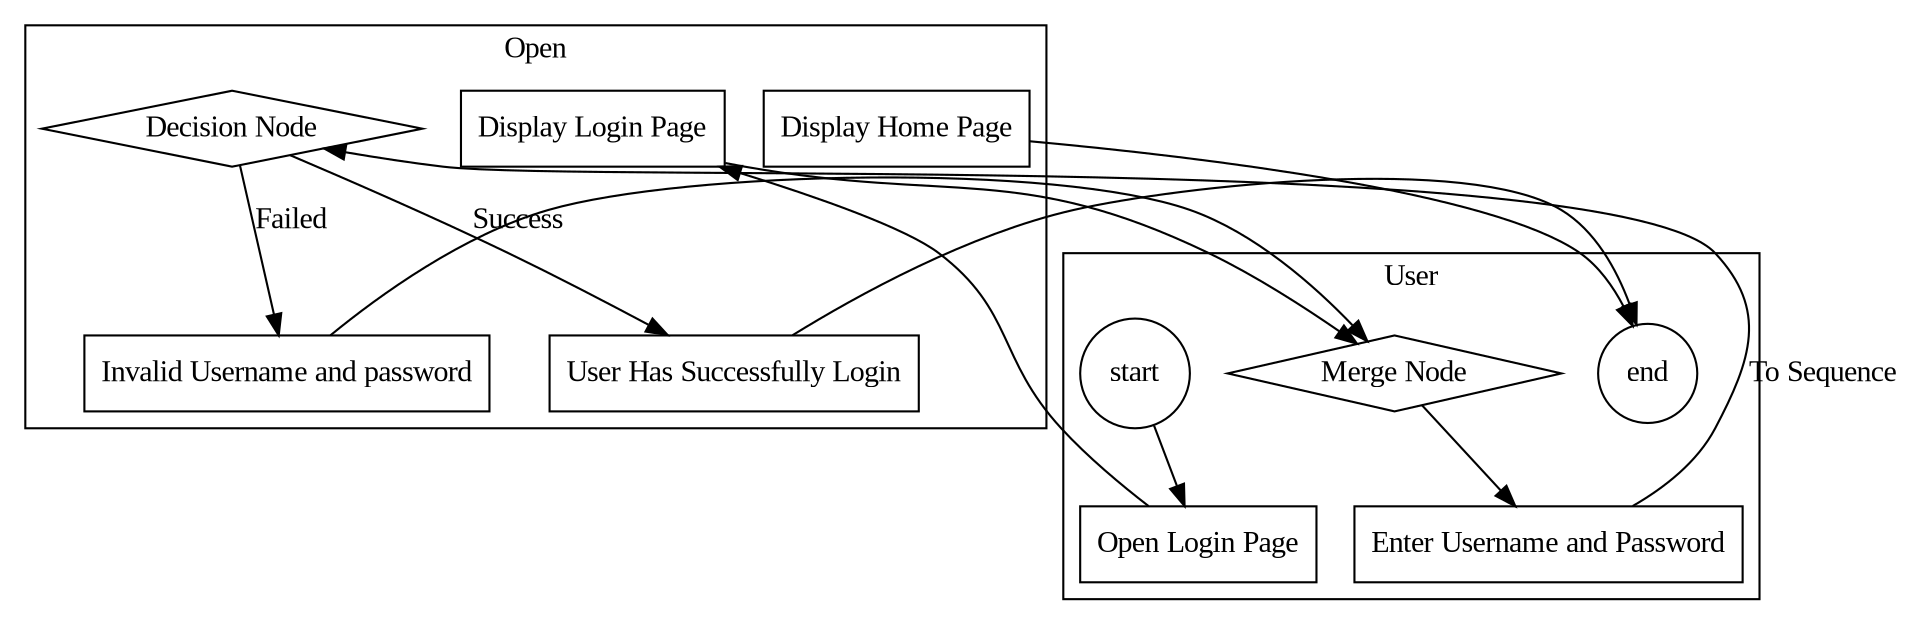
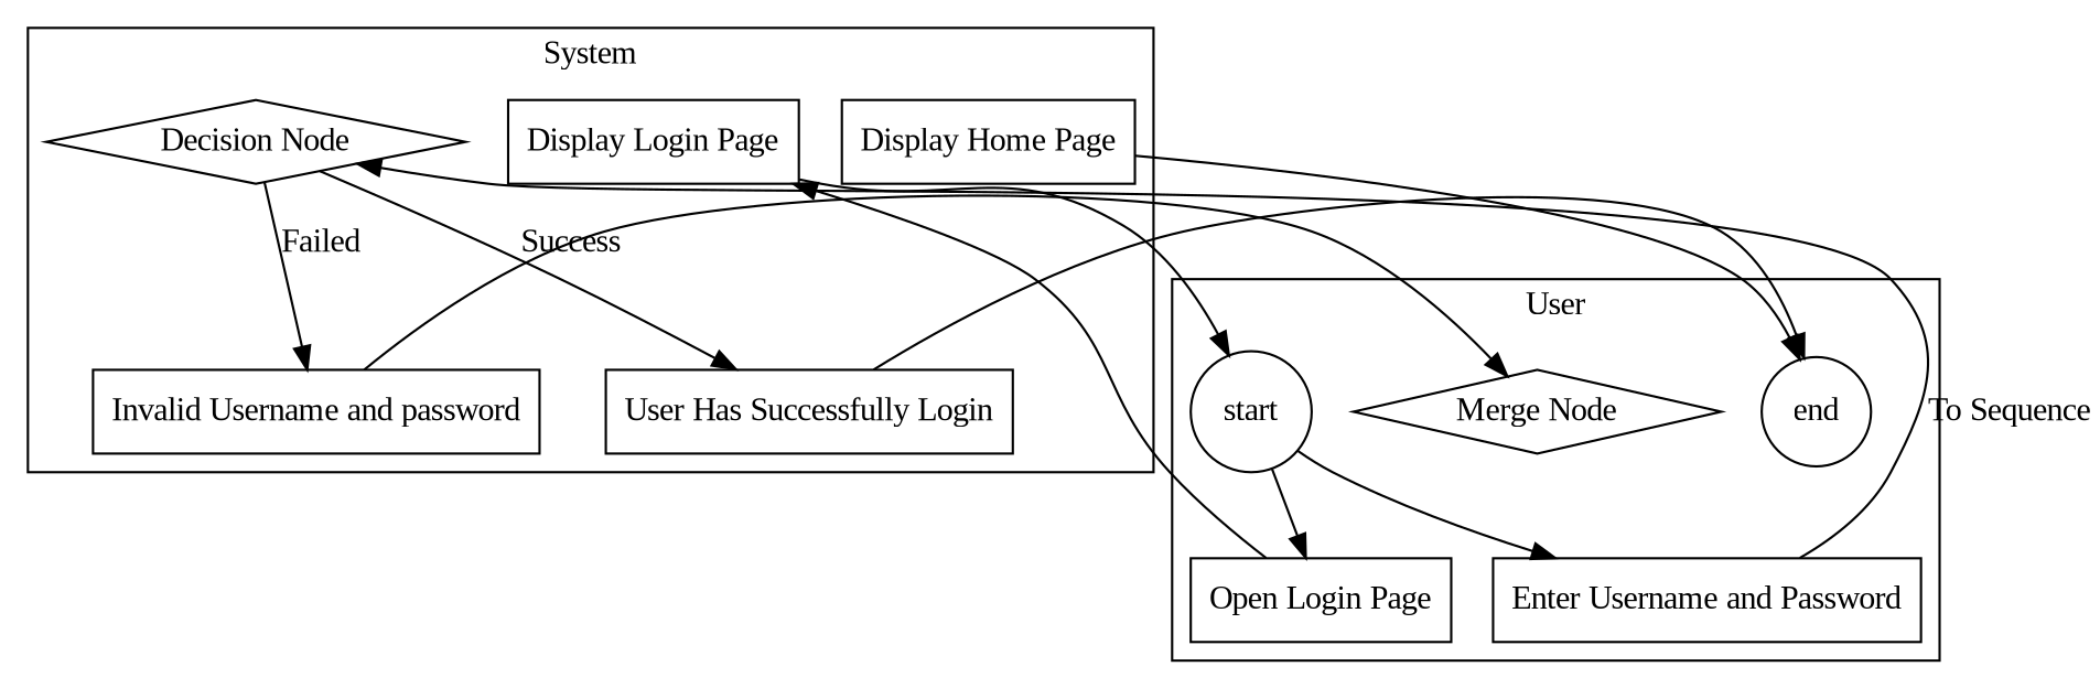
  digraph {
    fontname="Liberation Serif"
    node [fontname="Liberation Serif" shape=rectangle]
    edge [fontname="Liberation Serif"]
    start [shape=circle]
    n2 [label="Open Login Page"]
    end [shape=circle]
    n4 [label="Merge Node" shape=diamond]
    n5 [label="Enter Username and Password"]
    n6 [label="Display Login Page"]
    n7 [label="Decision Node" shape=diamond]
    n8 [label="Invalid Username and password"]
    n9 [label="User Has Successfully Login"]
    n10 [label="Display Home Page"]
    subgraph cluster_1 {
      label=User
      start
      n2
      end
      n4
      n5
    }
    subgraph cluster_2 {
-     label=Open
+     label=System
      n6
      n7
      n8
      n9
      n10
    }
    start -> n2
    n2 -> n6
-   n4 -> n5
+   start -> n5
    n5 -> n7 [label="To Sequence"]
-   n6 -> n4
+   n6 -> start
    n7 -> n8 [label=Failed]
    n7 -> n9 [label=Success]
    n8 -> n4
    n9 -> end
    n10 -> end
  }
